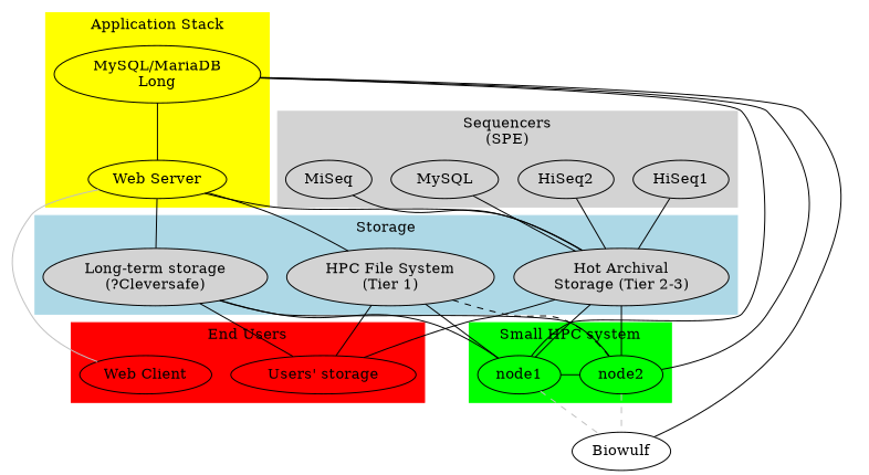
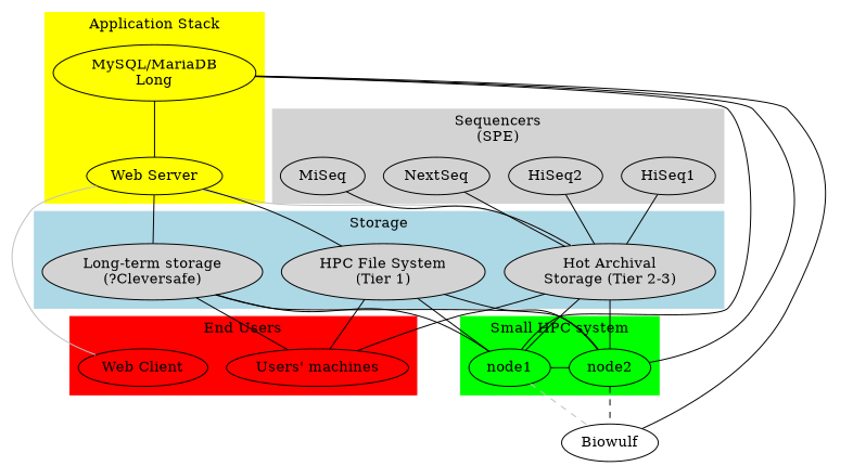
  graph {
    node1
    node2
    n3 [label="Hot Archival\nStorage (Tier 2-3)" style=filled]
    n4 [label="HPC File System\n(Tier 1)" style=filled]
    n5 [label="Long-term storage\n(?Cleversafe)" style=filled]
    n6 [label="MySQL/MariaDB\nLong"]
    n7 [label="Web Server"]
-   n8 [label="Users' storage"]
+   n8 [label="Users' machines"]
    n9 [label="Web Client"]
    n10 [label=HiSeq1]
    n11 [label=HiSeq2]
-   n12 [label=MySQL]
+   n12 [label=NextSeq]
    n13 [label=MiSeq]
    Biowulf
    subgraph cluster_1 {
      color=green
      label="Small HPC system"
      style=filled
      subgraph sub_2 {
        color=green
        label="Small HPC system"
        rank=same
        style=filled
        node1
        node2
      }
    }
    subgraph cluster_3 {
      color=lightblue
      label=Storage
      style=filled
      n3
      n4
      n5
    }
    subgraph cluster_4 {
      color=yellow
      label="Application Stack"
      style=filled
      n6
      n7
    }
    subgraph cluster_5 {
      color=red
      label="End Users"
      style=filled
      n8
      n9
    }
    subgraph cluster_6 {
      color=lightgrey
      label="Sequencers\n(SPE)"
      style=filled
      n10
      n11
      n12
      n13
    }
    node1 -- node2
    node1 -- Biowulf [color=grey style=dashed]
-   node2 -- Biowulf [color=grey style=dashed]
+   node2 -- Biowulf [color=black style=dashed]
    n3 -- node1
    n3 -- node2
    n3 -- n8
    n4 -- node1
-   n4 -- node2 [style=dashed]
+   n4 -- node2
    n4 -- n8
    n5 -- node1
    n5 -- node2
    n5 -- n8
    n6 -- node1
    n6 -- node2
    n6 -- n7
    n6 -- Biowulf
-   n7 -- n3
+   n7 -- n3 [color=grey]
    n7 -- n4
    n7 -- n5
    n7 -- n9 [color=grey]
    n10 -- n3
    n11 -- n3
    n12 -- n3
    n13 -- n3
  }
